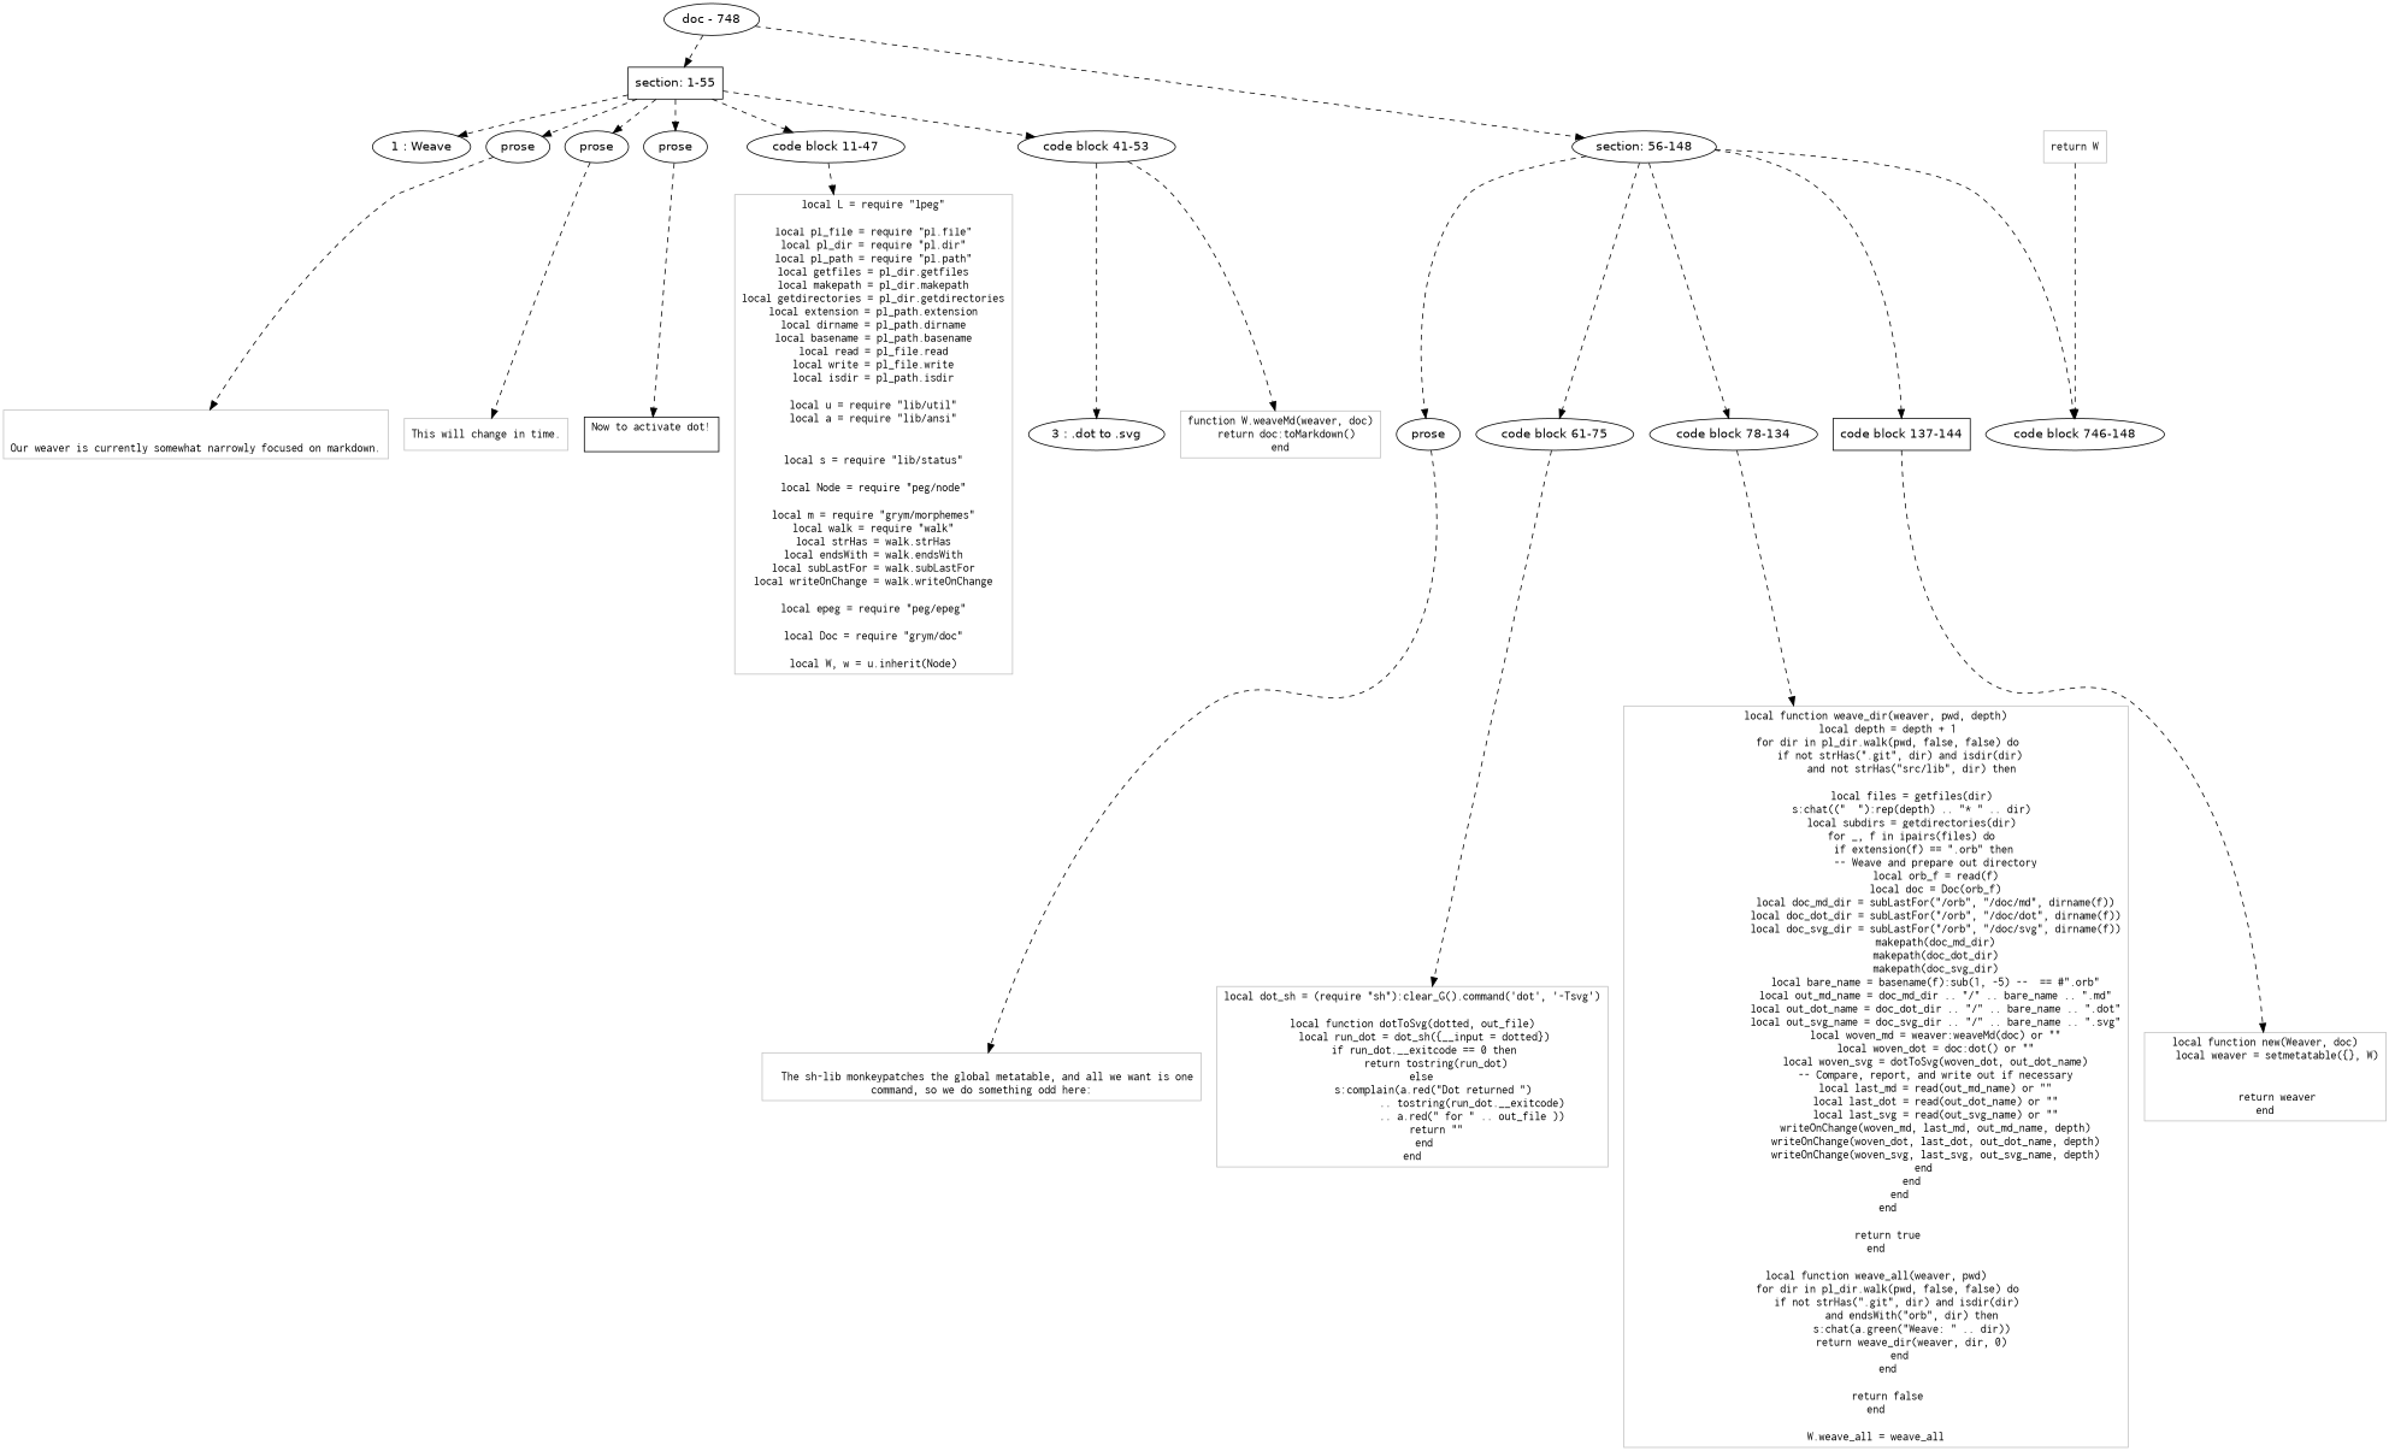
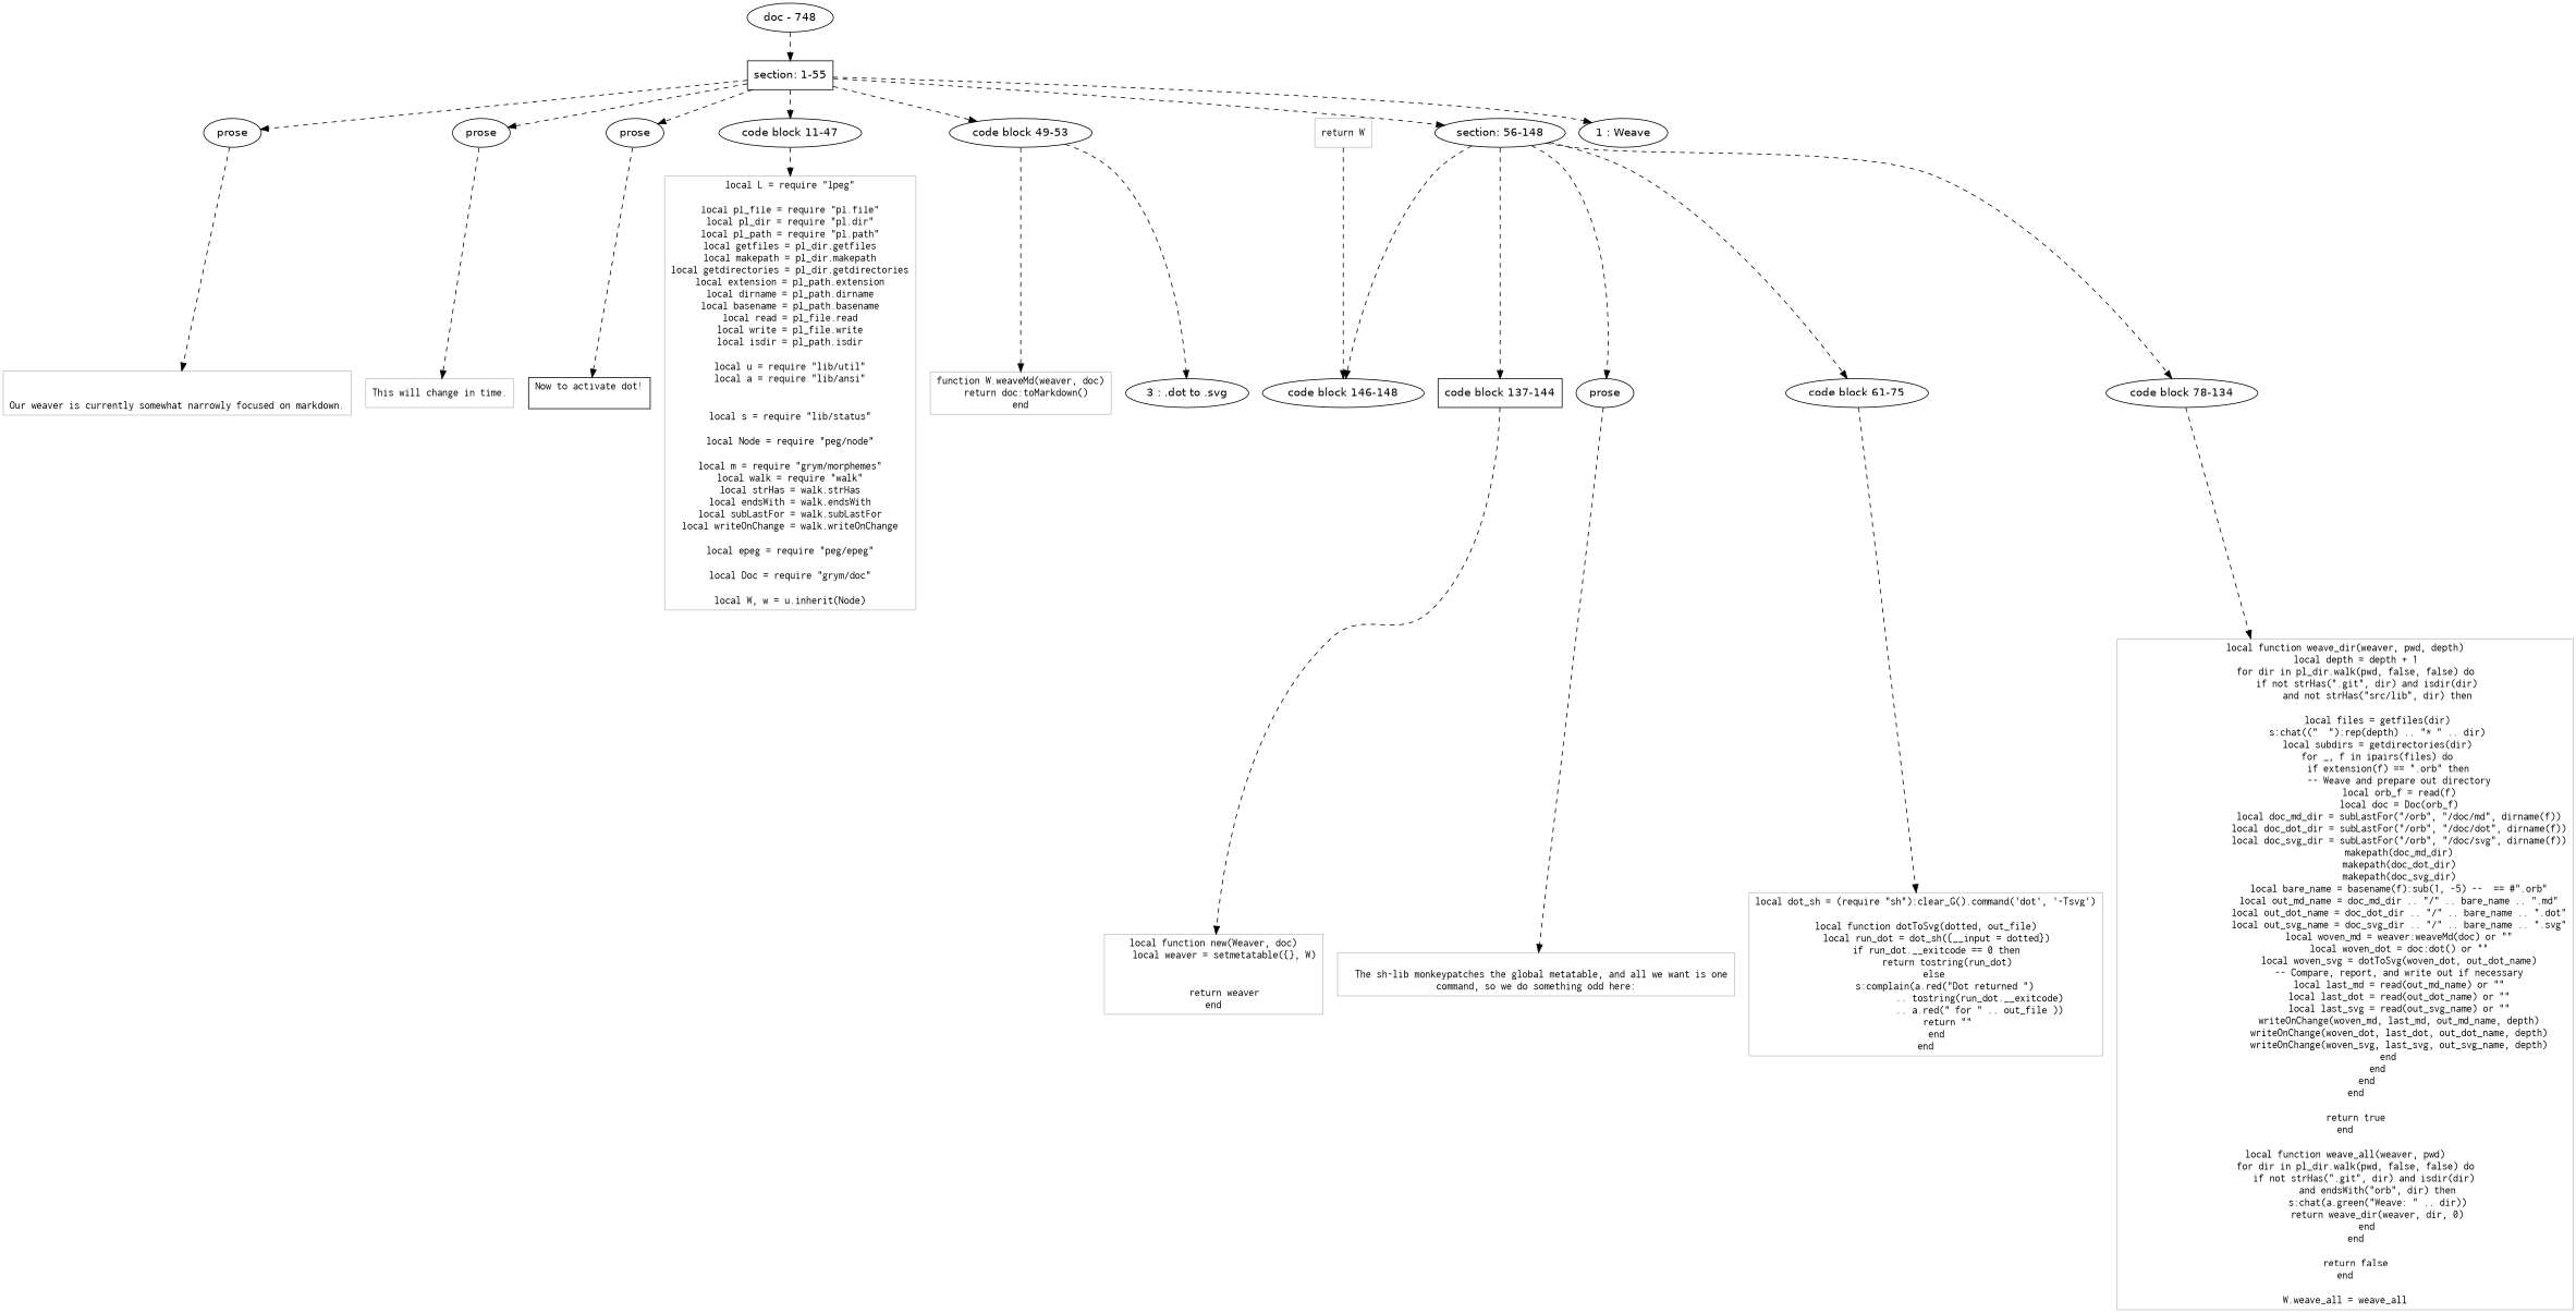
  digraph {
    node [fontname=Helvetica]
    edge [style=dashed]
    n1 [label="section: 1-55" shape=box]
    n2 [label="1 : Weave"]
    n3 [label=prose]
    n4 [label=prose]
    n5 [label=prose]
    n6 [label="code block 11-47"]
-   n7 [label="code block 41-53"]
+   n7 [label="code block 49-53"]
    n8 [label="section: 56-148"]
    n9 [label="3 : .dot to .svg"]
    n10 [label=prose]
    n11 [label="code block 61-75"]
    n12 [label="code block 78-134"]
    n13 [label="code block 137-144" shape=box]
-   n14 [label="code block 746-148"]
+   n14 [label="code block 146-148"]
    n15 [color=Gray fontname=Inconsolata label="\n\nOur weaver is currently somewhat narrowly focused on markdown.\n" shape=rectangle]
    n16 [color=Gray fontname=Inconsolata label="This will change in time.\n" shape=rectangle]
    n17 [color=black fontname=Inconsolata label="Now to activate dot!\n\n" shape=rectangle]
    n18 [color=Gray fontname=Inconsolata label="local L = require \"lpeg\"\n\nlocal pl_file = require \"pl.file\"\nlocal pl_dir = require \"pl.dir\"\nlocal pl_path = require \"pl.path\"\nlocal getfiles = pl_dir.getfiles\nlocal makepath = pl_dir.makepath\nlocal getdirectories = pl_dir.getdirectories\nlocal extension = pl_path.extension\nlocal dirname = pl_path.dirname\nlocal basename = pl_path.basename\nlocal read = pl_file.read\nlocal write = pl_file.write\nlocal isdir = pl_path.isdir\n\nlocal u = require \"lib/util\"\nlocal a = require \"lib/ansi\"\n\n\nlocal s = require \"lib/status\"\n\nlocal Node = require \"peg/node\"\n\nlocal m = require \"grym/morphemes\"\nlocal walk = require \"walk\"\nlocal strHas = walk.strHas\nlocal endsWith = walk.endsWith\nlocal subLastFor = walk.subLastFor\nlocal writeOnChange = walk.writeOnChange\n\nlocal epeg = require \"peg/epeg\"\n\nlocal Doc = require \"grym/doc\"\n\nlocal W, w = u.inherit(Node)" shape=rectangle]
    n19 [color=Gray fontname=Inconsolata label="function W.weaveMd(weaver, doc)\n  return doc:toMarkdown()\nend" shape=rectangle]
    n20 [color=Gray fontname=Inconsolata label="\n  The sh-lib monkeypatches the global metatable, and all we want is one\ncommand, so we do something odd here:\n" shape=rectangle]
    n21 [color=Gray fontname=Inconsolata label="local dot_sh = (require \"sh\"):clear_G().command('dot', '-Tsvg')\n\nlocal function dotToSvg(dotted, out_file)\n    local run_dot = dot_sh({__input = dotted})\n    if run_dot.__exitcode == 0 then\n        return tostring(run_dot)\n    else \n        s:complain(a.red(\"Dot returned \") \n                    .. tostring(run_dot.__exitcode)\n                    .. a.red(\" for \" .. out_file ))\n        return \"\"\n    end\nend" shape=rectangle]
    n22 [color=Gray fontname=Inconsolata label="local function weave_dir(weaver, pwd, depth)\n    local depth = depth + 1\n    for dir in pl_dir.walk(pwd, false, false) do\n        if not strHas(\".git\", dir) and isdir(dir)\n            and not strHas(\"src/lib\", dir) then\n\n            local files = getfiles(dir)\n            s:chat((\"  \"):rep(depth) .. \"* \" .. dir)\n            local subdirs = getdirectories(dir)\n            for _, f in ipairs(files) do\n                if extension(f) == \".orb\" then\n                    -- Weave and prepare out directory\n                    local orb_f = read(f)\n                    local doc = Doc(orb_f)\n                    local doc_md_dir = subLastFor(\"/orb\", \"/doc/md\", dirname(f))\n                    local doc_dot_dir = subLastFor(\"/orb\", \"/doc/dot\", dirname(f))\n                    local doc_svg_dir = subLastFor(\"/orb\", \"/doc/svg\", dirname(f))\n                    makepath(doc_md_dir)\n                    makepath(doc_dot_dir)\n                    makepath(doc_svg_dir)\n                    local bare_name = basename(f):sub(1, -5) --  == #\".orb\"\n                    local out_md_name = doc_md_dir .. \"/\" .. bare_name .. \".md\"\n                    local out_dot_name = doc_dot_dir .. \"/\" .. bare_name .. \".dot\"\n                    local out_svg_name = doc_svg_dir .. \"/\" .. bare_name .. \".svg\"\n                    local woven_md = weaver:weaveMd(doc) or \"\"\n                    local woven_dot = doc:dot() or \"\"\n                    local woven_svg = dotToSvg(woven_dot, out_dot_name)\n                    -- Compare, report, and write out if necessary\n                    local last_md = read(out_md_name) or \"\"\n                    local last_dot = read(out_dot_name) or \"\"\n                    local last_svg = read(out_svg_name) or \"\"\n                    writeOnChange(woven_md, last_md, out_md_name, depth)\n                    writeOnChange(woven_dot, last_dot, out_dot_name, depth)\n                    writeOnChange(woven_svg, last_svg, out_svg_name, depth)\n                end\n            end\n        end\n    end\n\n    return true\nend\n\nlocal function weave_all(weaver, pwd)\n    for dir in pl_dir.walk(pwd, false, false) do\n        if not strHas(\".git\", dir) and isdir(dir) \n            and endsWith(\"orb\", dir) then\n            s:chat(a.green(\"Weave: \" .. dir))\n            return weave_dir(weaver, dir, 0)\n        end\n    end\n\n    return false\nend\n\nW.weave_all = weave_all" shape=rectangle]
    n23 [color=Gray fontname=Inconsolata label="local function new(Weaver, doc)\n    local weaver = setmetatable({}, W)\n\n\n    return weaver\nend" shape=rectangle]
    n24 [label="doc - 748"]
    n25 [color=Gray fontname=Inconsolata label="return W" shape=rectangle]
    subgraph sub_1 {
      rank=same
      n1
    }
    subgraph sub_2 {
      rank=same
      n2
      n3
      n4
      n5
      n6
      n7
      n8
    }
    subgraph sub_3 {
      rank=same
      n9
      n10
      n11
      n12
      n13
      n14
    }
    n1 -> n2
    n1 -> n3
    n1 -> n4
    n1 -> n5
    n1 -> n6
    n1 -> n7
-   n24 -> n8
+   n1 -> n8
    n3 -> n15
    n4 -> n16
    n5 -> n17
    n6 -> n18
    n7 -> n9
    n7 -> n19
    n8 -> n10
    n8 -> n11
    n8 -> n12
    n8 -> n13
    n8 -> n14
    n10 -> n20
    n11 -> n21
    n12 -> n22
    n13 -> n23
    n24 -> n1
    n25 -> n14
  }
